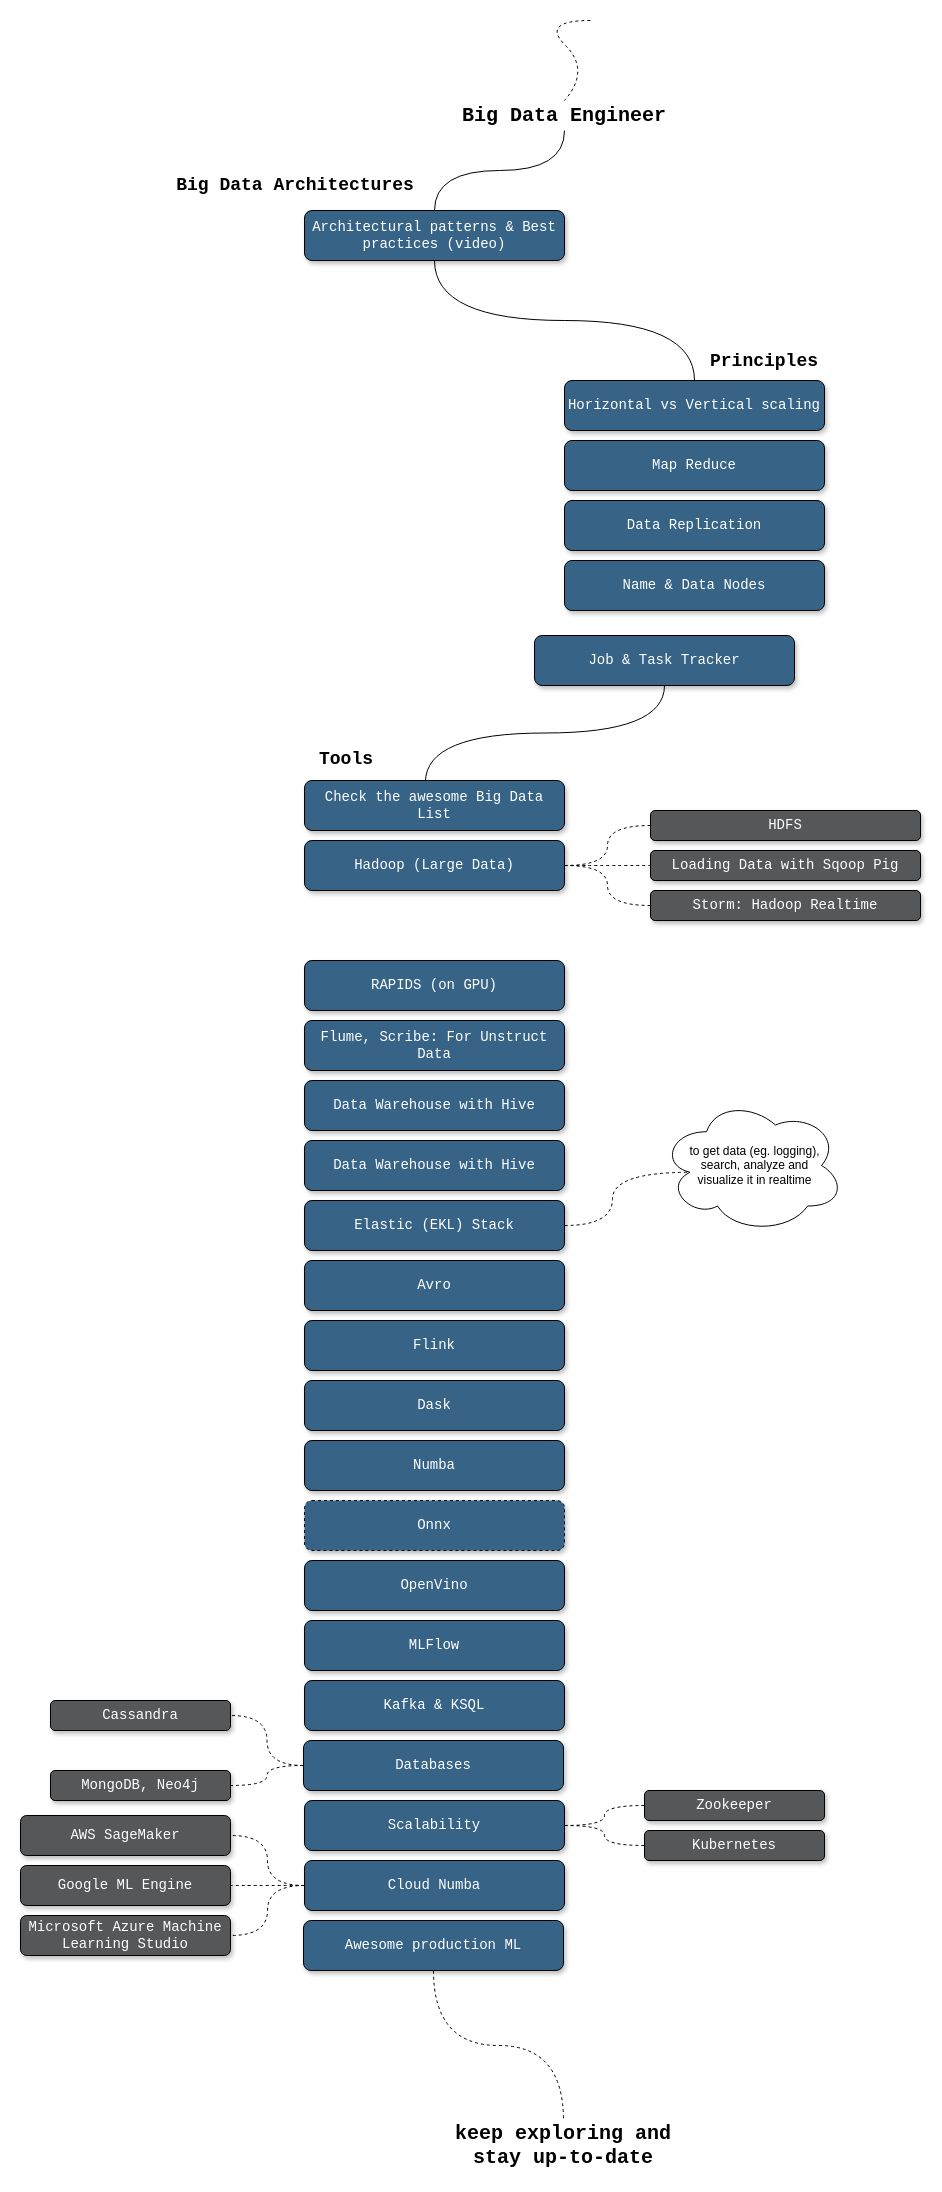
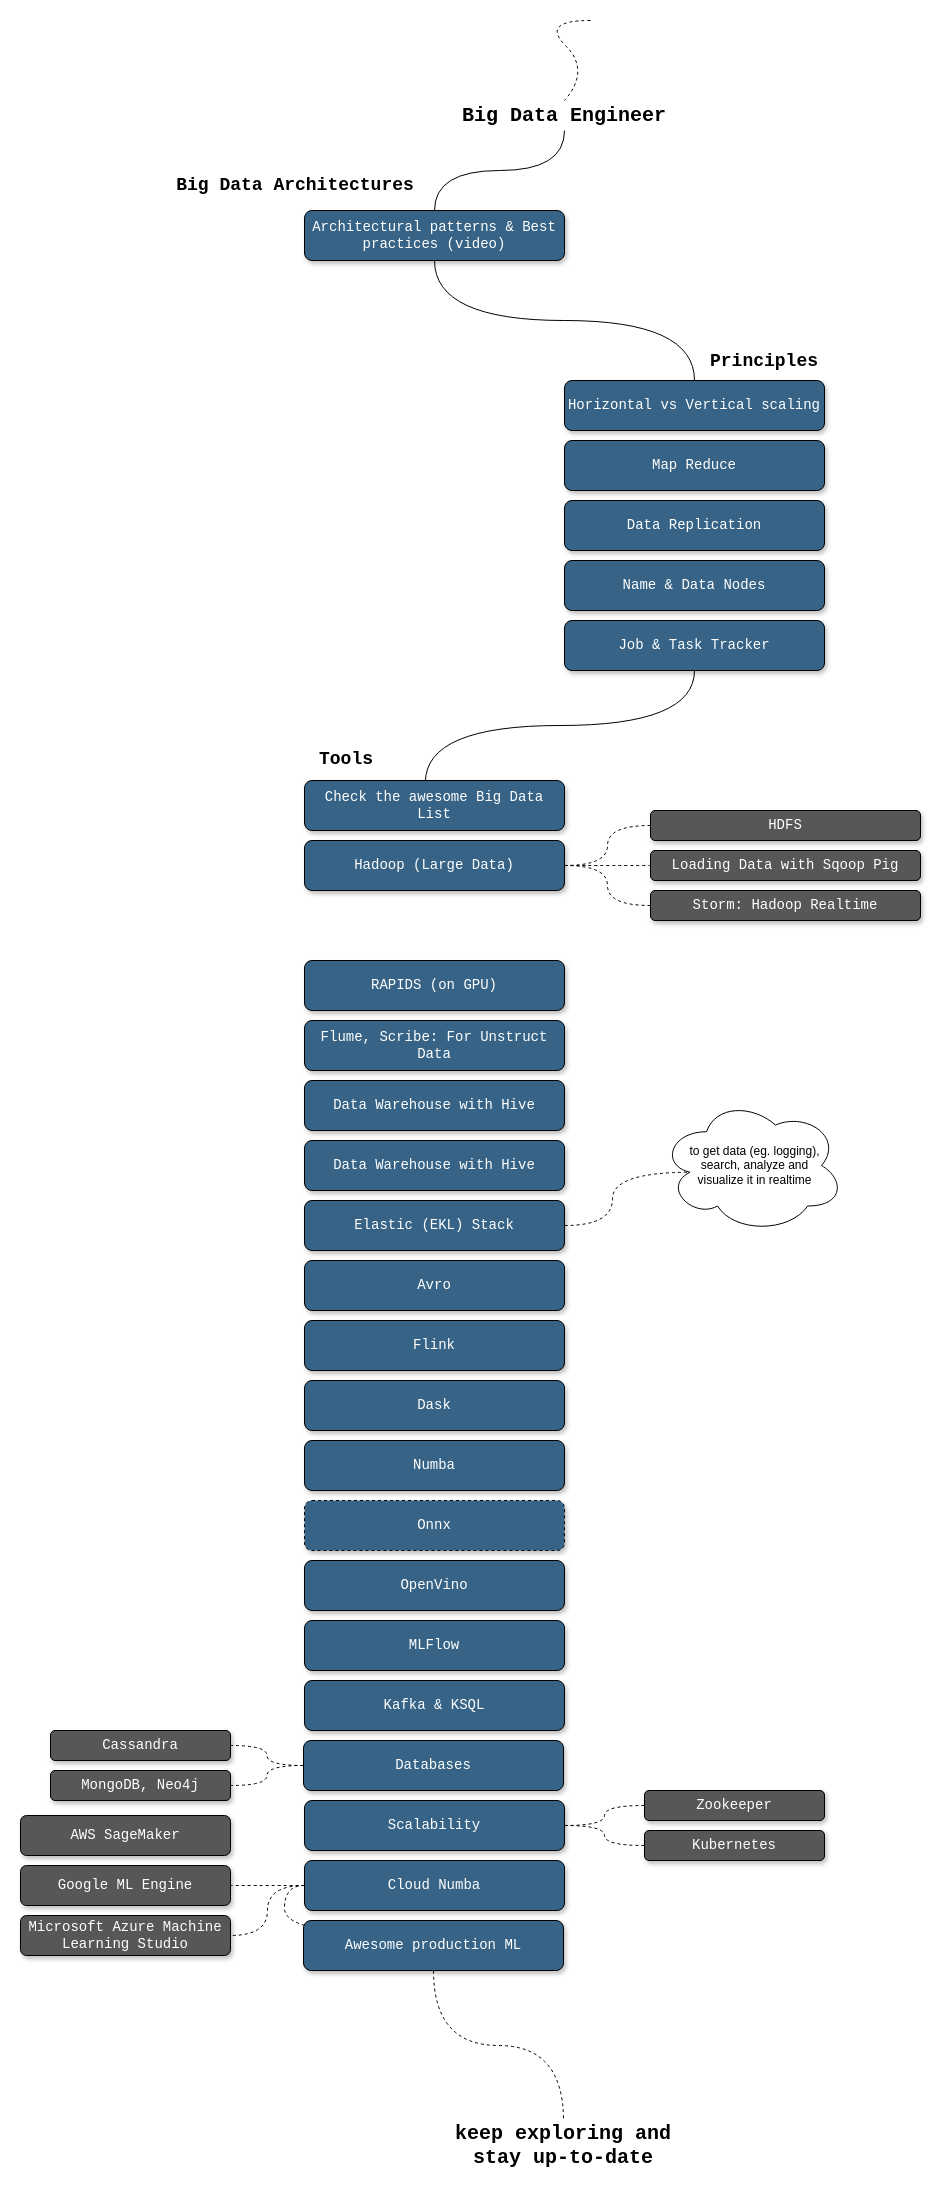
  <mxCell id="0" />
  <mxCell id="1" parent="0" />
  <mxCell id="2" style="edgeStyle=orthogonalEdgeStyle;orthogonalLoop=1;jettySize=auto;html=1;exitX=0.5;exitY=1;exitDx=0;exitDy=0;curved=1;endArrow=none;endFill=0;" parent="1" source="3" target="6" edge="1"><mxGeometry relative="1" as="geometry" /></mxCell>
  <mxCell id="3" value="Big Data Engineer" style="text;html=1;strokeColor=none;fillColor=none;align=center;verticalAlign=middle;whiteSpace=wrap;rounded=0;fontStyle=1;fontFamily=Courier New;fontSize=20;" parent="1" vertex="1"><mxGeometry x="457" y="100" width="214" height="30" as="geometry" /></mxCell>
  <mxCell id="4" value="" style="curved=1;endArrow=none;html=1;rounded=0;entryX=0.5;entryY=0;entryDx=0;entryDy=0;dashed=1;endFill=0;" parent="1" target="3" edge="1"><mxGeometry width="50" height="50" relative="1" as="geometry"><mxPoint x="590" y="20" as="sourcePoint" /><mxPoint x="540" y="70" as="targetPoint" /><Array as="points"><mxPoint x="540" y="20" /><mxPoint x="590" y="70" /></Array></mxGeometry></mxCell>
  <mxCell id="5" style="edgeStyle=orthogonalEdgeStyle;orthogonalLoop=1;jettySize=auto;html=1;exitX=0.5;exitY=1;exitDx=0;exitDy=0;entryX=0.5;entryY=0;entryDx=0;entryDy=0;curved=1;endArrow=none;endFill=0;" edge="1" parent="1" source="6" target="8"><mxGeometry relative="1" as="geometry" /></mxCell>
  <mxCell id="6" value="Architectural patterns &amp;amp; Best practices (video)" style="rounded=1;whiteSpace=wrap;html=1;fillColor=#376486;shadow=1;fontColor=#ffffff;fontFamily=Courier New;fontSize=14;" parent="1" vertex="1"><mxGeometry x="304" y="210" width="260" height="50" as="geometry" /></mxCell>
  <mxCell id="7" value="Big Data Architectures" style="text;html=1;strokeColor=none;fillColor=none;align=center;verticalAlign=middle;whiteSpace=wrap;rounded=0;fontStyle=1;fontFamily=Courier New;fontSize=18;" parent="1" vertex="1"><mxGeometry x="170" y="170" width="250" height="30" as="geometry" /></mxCell>
  <mxCell id="8" value="Horizontal vs Vertical scaling" style="rounded=1;whiteSpace=wrap;html=1;fillColor=#376486;shadow=1;fontColor=#ffffff;fontFamily=Courier New;fontSize=14;" parent="1" vertex="1"><mxGeometry x="564" y="380" width="260" height="50" as="geometry" /></mxCell>
  <mxCell id="9" value="Principles" style="text;html=1;strokeColor=none;fillColor=none;align=center;verticalAlign=middle;whiteSpace=wrap;rounded=0;fontStyle=1;fontFamily=Courier New;fontSize=18;" vertex="1" parent="1"><mxGeometry x="704" y="346" width="120" height="30" as="geometry" /></mxCell>
  <mxCell id="10" value="Map Reduce" style="rounded=1;whiteSpace=wrap;html=1;fillColor=#376486;shadow=1;fontColor=#ffffff;fontFamily=Courier New;fontSize=14;" vertex="1" parent="1"><mxGeometry x="564" y="440" width="260" height="50" as="geometry" /></mxCell>
  <mxCell id="11" value="Data Replication" style="rounded=1;whiteSpace=wrap;html=1;fillColor=#376486;shadow=1;fontColor=#ffffff;fontFamily=Courier New;fontSize=14;" vertex="1" parent="1"><mxGeometry x="564" y="500" width="260" height="50" as="geometry" /></mxCell>
  <mxCell id="12" value="Name &amp;amp; Data Nodes" style="rounded=1;whiteSpace=wrap;html=1;fillColor=#376486;shadow=1;fontColor=#ffffff;fontFamily=Courier New;fontSize=14;" vertex="1" parent="1"><mxGeometry x="564" y="560" width="260" height="50" as="geometry" /></mxCell>
  <mxCell id="13" style="edgeStyle=orthogonalEdgeStyle;orthogonalLoop=1;jettySize=auto;html=1;exitX=0.5;exitY=1;exitDx=0;exitDy=0;entryX=0.465;entryY=0.038;entryDx=0;entryDy=0;entryPerimeter=0;curved=1;endArrow=none;endFill=0;" edge="1" parent="1" source="14" target="15"><mxGeometry relative="1" as="geometry" /></mxCell>
- <mxCell id="14" value="Job &amp;amp; Task Tracker" style="rounded=1;whiteSpace=wrap;html=1;fillColor=#376486;shadow=1;fontColor=#ffffff;fontFamily=Courier New;fontSize=14;" vertex="1" parent="1"><mxGeometry x="534" y="635" width="260" height="50" as="geometry" /></mxCell>
+ <mxCell id="14" value="Job &amp;amp; Task Tracker" style="rounded=1;whiteSpace=wrap;html=1;fillColor=#376486;shadow=1;fontColor=#ffffff;fontFamily=Courier New;fontSize=14;" vertex="1" parent="1"><mxGeometry x="564" y="620" width="260" height="50" as="geometry" /></mxCell>
  <mxCell id="15" value="Check the awesome Big Data List" style="rounded=1;whiteSpace=wrap;html=1;fillColor=#376486;shadow=1;fontColor=#ffffff;fontFamily=Courier New;fontSize=14;" vertex="1" parent="1"><mxGeometry x="304" y="780" width="260" height="50" as="geometry" /></mxCell>
  <mxCell id="16" style="edgeStyle=orthogonalEdgeStyle;orthogonalLoop=1;jettySize=auto;html=1;exitX=1;exitY=0.5;exitDx=0;exitDy=0;curved=1;endArrow=none;endFill=0;dashed=1;" edge="1" parent="1" source="19" target="48"><mxGeometry relative="1" as="geometry" /></mxCell>
  <mxCell id="17" style="edgeStyle=orthogonalEdgeStyle;orthogonalLoop=1;jettySize=auto;html=1;exitX=1;exitY=0.5;exitDx=0;exitDy=0;entryX=0;entryY=0.5;entryDx=0;entryDy=0;curved=1;endArrow=none;endFill=0;dashed=1;" edge="1" parent="1" source="19" target="47"><mxGeometry relative="1" as="geometry" /></mxCell>
  <mxCell id="18" style="edgeStyle=orthogonalEdgeStyle;orthogonalLoop=1;jettySize=auto;html=1;exitX=1;exitY=0.5;exitDx=0;exitDy=0;entryX=0;entryY=0.5;entryDx=0;entryDy=0;curved=1;endArrow=none;endFill=0;dashed=1;" edge="1" parent="1" source="19" target="49"><mxGeometry relative="1" as="geometry" /></mxCell>
  <mxCell id="19" value="Hadoop (Large Data)" style="rounded=1;whiteSpace=wrap;html=1;fillColor=#376486;shadow=1;fontColor=#ffffff;fontFamily=Courier New;fontSize=14;" vertex="1" parent="1"><mxGeometry x="304" y="840" width="260" height="50" as="geometry" /></mxCell>
  <mxCell id="20" value="RAPIDS (on GPU)" style="rounded=1;whiteSpace=wrap;html=1;fillColor=#376486;shadow=1;fontColor=#ffffff;fontFamily=Courier New;fontSize=14;" vertex="1" parent="1"><mxGeometry x="304" y="960" width="260" height="50" as="geometry" /></mxCell>
  <mxCell id="21" value="Flume, Scribe: For Unstruct Data" style="rounded=1;whiteSpace=wrap;html=1;fillColor=#376486;shadow=1;fontColor=#ffffff;fontFamily=Courier New;fontSize=14;" vertex="1" parent="1"><mxGeometry x="304" y="1020" width="260" height="50" as="geometry" /></mxCell>
  <mxCell id="22" value="Data Warehouse with Hive" style="rounded=1;whiteSpace=wrap;html=1;fillColor=#376486;shadow=1;fontColor=#ffffff;fontFamily=Courier New;fontSize=14;" vertex="1" parent="1"><mxGeometry x="304" y="1080" width="260" height="50" as="geometry" /></mxCell>
  <mxCell id="23" value="Data Warehouse with Hive" style="rounded=1;whiteSpace=wrap;html=1;fillColor=#376486;shadow=1;fontColor=#ffffff;fontFamily=Courier New;fontSize=14;" vertex="1" parent="1"><mxGeometry x="304" y="1140" width="260" height="50" as="geometry" /></mxCell>
  <mxCell id="24" style="edgeStyle=orthogonalEdgeStyle;orthogonalLoop=1;jettySize=auto;html=1;exitX=1;exitY=0.5;exitDx=0;exitDy=0;entryX=0.16;entryY=0.55;entryDx=0;entryDy=0;entryPerimeter=0;curved=1;dashed=1;endArrow=none;endFill=0;" edge="1" parent="1" source="25" target="50"><mxGeometry relative="1" as="geometry" /></mxCell>
  <mxCell id="25" value="Elastic (EKL) Stack" style="rounded=1;whiteSpace=wrap;html=1;fillColor=#376486;shadow=1;fontColor=#ffffff;fontFamily=Courier New;fontSize=14;" vertex="1" parent="1"><mxGeometry x="304" y="1200" width="260" height="50" as="geometry" /></mxCell>
  <mxCell id="26" value="Avro" style="rounded=1;whiteSpace=wrap;html=1;fillColor=#376486;shadow=1;fontColor=#ffffff;fontFamily=Courier New;fontSize=14;" vertex="1" parent="1"><mxGeometry x="304" y="1260" width="260" height="50" as="geometry" /></mxCell>
  <mxCell id="27" value="Flink" style="rounded=1;whiteSpace=wrap;html=1;fillColor=#376486;shadow=1;fontColor=#ffffff;fontFamily=Courier New;fontSize=14;" vertex="1" parent="1"><mxGeometry x="304" y="1320" width="260" height="50" as="geometry" /></mxCell>
  <mxCell id="28" value="Dask" style="rounded=1;whiteSpace=wrap;html=1;fillColor=#376486;shadow=1;fontColor=#ffffff;fontFamily=Courier New;fontSize=14;" vertex="1" parent="1"><mxGeometry x="304" y="1380" width="260" height="50" as="geometry" /></mxCell>
  <mxCell id="29" value="Numba" style="rounded=1;whiteSpace=wrap;html=1;fillColor=#376486;shadow=1;fontColor=#ffffff;fontFamily=Courier New;fontSize=14;" vertex="1" parent="1"><mxGeometry x="304" y="1440" width="260" height="50" as="geometry" /></mxCell>
  <mxCell id="30" value="Onnx" style="rounded=1;whiteSpace=wrap;html=1;fillColor=#376486;shadow=1;fontColor=#ffffff;fontFamily=Courier New;fontSize=14;dashed=1;" vertex="1" parent="1"><mxGeometry x="304" y="1500" width="260" height="50" as="geometry" /></mxCell>
  <mxCell id="31" value="OpenVino" style="rounded=1;whiteSpace=wrap;html=1;fillColor=#376486;shadow=1;fontColor=#ffffff;fontFamily=Courier New;fontSize=14;" vertex="1" parent="1"><mxGeometry x="304" y="1560" width="260" height="50" as="geometry" /></mxCell>
  <mxCell id="32" value="MLFlow" style="rounded=1;whiteSpace=wrap;html=1;fillColor=#376486;shadow=1;fontColor=#ffffff;fontFamily=Courier New;fontSize=14;" vertex="1" parent="1"><mxGeometry x="304" y="1620" width="260" height="50" as="geometry" /></mxCell>
  <mxCell id="33" value="Kafka &amp;amp; KSQL" style="rounded=1;whiteSpace=wrap;html=1;fillColor=#376486;shadow=1;fontColor=#ffffff;fontFamily=Courier New;fontSize=14;" vertex="1" parent="1"><mxGeometry x="304" y="1680" width="260" height="50" as="geometry" /></mxCell>
  <mxCell id="34" style="edgeStyle=orthogonalEdgeStyle;orthogonalLoop=1;jettySize=auto;html=1;exitX=0;exitY=0.5;exitDx=0;exitDy=0;entryX=1;entryY=0.5;entryDx=0;entryDy=0;curved=1;dashed=1;endArrow=none;endFill=0;" edge="1" parent="1" source="36" target="51"><mxGeometry relative="1" as="geometry" /></mxCell>
  <mxCell id="35" style="edgeStyle=orthogonalEdgeStyle;orthogonalLoop=1;jettySize=auto;html=1;exitX=0;exitY=0.5;exitDx=0;exitDy=0;entryX=1;entryY=0.5;entryDx=0;entryDy=0;curved=1;dashed=1;endArrow=none;endFill=0;" edge="1" parent="1" source="36" target="52"><mxGeometry relative="1" as="geometry" /></mxCell>
  <mxCell id="36" value="Databases" style="rounded=1;whiteSpace=wrap;html=1;fillColor=#376486;shadow=1;fontColor=#ffffff;fontFamily=Courier New;fontSize=14;" vertex="1" parent="1"><mxGeometry x="303" y="1740" width="260" height="50" as="geometry" /></mxCell>
  <mxCell id="37" style="edgeStyle=orthogonalEdgeStyle;orthogonalLoop=1;jettySize=auto;html=1;exitX=1;exitY=0.5;exitDx=0;exitDy=0;entryX=0;entryY=0.5;entryDx=0;entryDy=0;curved=1;dashed=1;endArrow=none;endFill=0;" edge="1" parent="1" source="39" target="53"><mxGeometry relative="1" as="geometry" /></mxCell>
  <mxCell id="38" style="edgeStyle=orthogonalEdgeStyle;orthogonalLoop=1;jettySize=auto;html=1;exitX=1;exitY=0.5;exitDx=0;exitDy=0;entryX=0;entryY=0.5;entryDx=0;entryDy=0;curved=1;dashed=1;endArrow=none;endFill=0;" edge="1" parent="1" source="39" target="54"><mxGeometry relative="1" as="geometry" /></mxCell>
  <mxCell id="39" value="Scalability" style="rounded=1;whiteSpace=wrap;html=1;fillColor=#376486;shadow=1;fontColor=#ffffff;fontFamily=Courier New;fontSize=14;" vertex="1" parent="1"><mxGeometry x="304" y="1800" width="260" height="50" as="geometry" /></mxCell>
- <mxCell id="40" style="edgeStyle=orthogonalEdgeStyle;orthogonalLoop=1;jettySize=auto;html=1;exitX=0;exitY=0.5;exitDx=0;exitDy=0;entryX=1;entryY=0.5;entryDx=0;entryDy=0;curved=1;dashed=1;endArrow=none;endFill=0;" edge="1" parent="1" source="43" target="55"><mxGeometry relative="1" as="geometry" /></mxCell>
+ <mxCell id="40" style="edgeStyle=orthogonalEdgeStyle;orthogonalLoop=1;jettySize=auto;html=1;exitX=0;exitY=0.5;exitDx=0;exitDy=0;curved=1;dashed=1;endArrow=none;endFill=0;" edge="1" parent="1" source="43" target="45"><mxGeometry relative="1" as="geometry" /></mxCell>
  <mxCell id="41" style="edgeStyle=orthogonalEdgeStyle;orthogonalLoop=1;jettySize=auto;html=1;exitX=0;exitY=0.5;exitDx=0;exitDy=0;entryX=1;entryY=0.5;entryDx=0;entryDy=0;curved=1;dashed=1;endArrow=none;endFill=0;" edge="1" parent="1" source="43" target="57"><mxGeometry relative="1" as="geometry" /></mxCell>
  <mxCell id="42" style="edgeStyle=orthogonalEdgeStyle;orthogonalLoop=1;jettySize=auto;html=1;exitX=0;exitY=0.5;exitDx=0;exitDy=0;curved=1;dashed=1;endArrow=none;endFill=0;" edge="1" parent="1" source="43" target="56"><mxGeometry relative="1" as="geometry" /></mxCell>
  <mxCell id="43" value="Cloud Numba" style="rounded=1;whiteSpace=wrap;html=1;fillColor=#376486;shadow=1;fontColor=#ffffff;fontFamily=Courier New;fontSize=14;" vertex="1" parent="1"><mxGeometry x="304" y="1860" width="260" height="50" as="geometry" /></mxCell>
  <mxCell id="44" style="edgeStyle=orthogonalEdgeStyle;orthogonalLoop=1;jettySize=auto;html=1;exitX=0.5;exitY=1;exitDx=0;exitDy=0;entryX=0.5;entryY=0;entryDx=0;entryDy=0;curved=1;dashed=1;endArrow=none;endFill=0;" edge="1" parent="1" source="45" target="58"><mxGeometry relative="1" as="geometry" /></mxCell>
  <mxCell id="45" value="Awesome production ML" style="rounded=1;whiteSpace=wrap;html=1;fillColor=#376486;shadow=1;fontColor=#ffffff;fontFamily=Courier New;fontSize=14;" vertex="1" parent="1"><mxGeometry x="303" y="1920" width="260" height="50" as="geometry" /></mxCell>
  <mxCell id="46" value="Tools" style="text;html=1;strokeColor=none;fillColor=none;align=center;verticalAlign=middle;whiteSpace=wrap;rounded=0;fontStyle=1;fontFamily=Courier New;fontSize=18;" vertex="1" parent="1"><mxGeometry x="304" y="744" width="84" height="30" as="geometry" /></mxCell>
  <mxCell id="47" value="HDFS" style="rounded=1;whiteSpace=wrap;html=1;fillColor=#555758;shadow=1;fontColor=#ffffff;fontFamily=Courier New;fontSize=14;" vertex="1" parent="1"><mxGeometry x="650" y="810" width="270" height="30" as="geometry" /></mxCell>
  <mxCell id="48" value="Loading Data with Sqoop Pig" style="rounded=1;whiteSpace=wrap;html=1;fillColor=#555758;shadow=1;fontColor=#ffffff;fontFamily=Courier New;fontSize=14;" vertex="1" parent="1"><mxGeometry x="650" y="850" width="270" height="30" as="geometry" /></mxCell>
  <mxCell id="49" value="Storm: Hadoop Realtime" style="rounded=1;whiteSpace=wrap;html=1;fillColor=#555758;shadow=1;fontColor=#ffffff;fontFamily=Courier New;fontSize=14;" vertex="1" parent="1"><mxGeometry x="650" y="890" width="270" height="30" as="geometry" /></mxCell>
  <mxCell id="50" value="to get data (eg. logging), search, analyze and visualize it in realtime" style="ellipse;shape=cloud;whiteSpace=wrap;html=1;spacingLeft=25;spacingRight=20;spacingTop=5;spacingBottom=5;" vertex="1" parent="1"><mxGeometry x="660" y="1097.5" width="184" height="135" as="geometry" /></mxCell>
- <mxCell id="51" value="Cassandra" style="rounded=1;whiteSpace=wrap;html=1;fillColor=#555758;shadow=1;fontColor=#ffffff;fontFamily=Courier New;fontSize=14;" vertex="1" parent="1"><mxGeometry x="50" y="1700" width="180" height="30" as="geometry" /></mxCell>
+ <mxCell id="51" value="Cassandra" style="rounded=1;whiteSpace=wrap;html=1;fillColor=#555758;shadow=1;fontColor=#ffffff;fontFamily=Courier New;fontSize=14;" vertex="1" parent="1"><mxGeometry x="50" y="1730" width="180" height="30" as="geometry" /></mxCell>
  <mxCell id="52" value="MongoDB, Neo4j" style="rounded=1;whiteSpace=wrap;html=1;fillColor=#555758;shadow=1;fontColor=#ffffff;fontFamily=Courier New;fontSize=14;" vertex="1" parent="1"><mxGeometry x="50" y="1770" width="180" height="30" as="geometry" /></mxCell>
  <mxCell id="53" value="Zookeeper" style="rounded=1;whiteSpace=wrap;html=1;fillColor=#555758;shadow=1;fontColor=#ffffff;fontFamily=Courier New;fontSize=14;" vertex="1" parent="1"><mxGeometry x="644" y="1790" width="180" height="30" as="geometry" /></mxCell>
  <mxCell id="54" value="Kubernetes" style="rounded=1;whiteSpace=wrap;html=1;fillColor=#555758;shadow=1;fontColor=#ffffff;fontFamily=Courier New;fontSize=14;" vertex="1" parent="1"><mxGeometry x="644" y="1830" width="180" height="30" as="geometry" /></mxCell>
  <mxCell id="55" value="AWS SageMaker" style="rounded=1;whiteSpace=wrap;html=1;fillColor=#555758;shadow=1;fontColor=#ffffff;fontFamily=Courier New;fontSize=14;" vertex="1" parent="1"><mxGeometry x="20" y="1815" width="210" height="40" as="geometry" /></mxCell>
  <mxCell id="56" value="Google ML Engine" style="rounded=1;whiteSpace=wrap;html=1;fillColor=#555758;shadow=1;fontColor=#ffffff;fontFamily=Courier New;fontSize=14;" vertex="1" parent="1"><mxGeometry x="20" y="1865" width="210" height="40" as="geometry" /></mxCell>
  <mxCell id="57" value="Microsoft Azure Machine Learning Studio" style="rounded=1;whiteSpace=wrap;html=1;fillColor=#555758;shadow=1;fontColor=#ffffff;fontFamily=Courier New;fontSize=14;" vertex="1" parent="1"><mxGeometry x="20" y="1915" width="210" height="40" as="geometry" /></mxCell>
  <mxCell id="58" value="keep exploring and stay up-to-date" style="text;html=1;strokeColor=none;fillColor=none;align=center;verticalAlign=middle;whiteSpace=wrap;rounded=0;fontStyle=1;fontFamily=Courier New;fontSize=20;" vertex="1" parent="1"><mxGeometry x="431" y="2120" width="264" height="50" as="geometry" /></mxCell>
